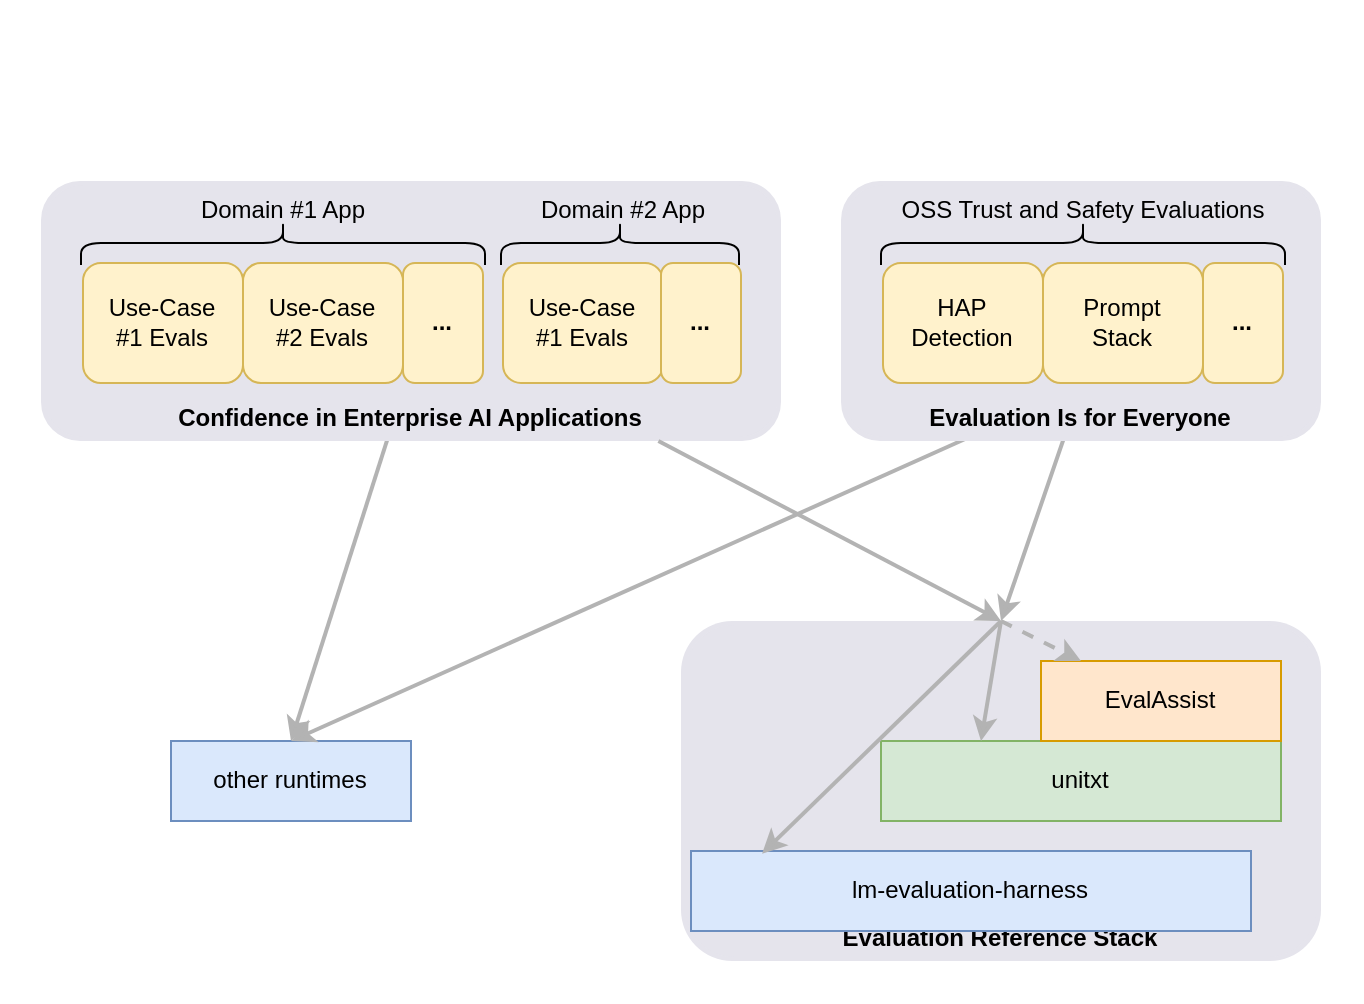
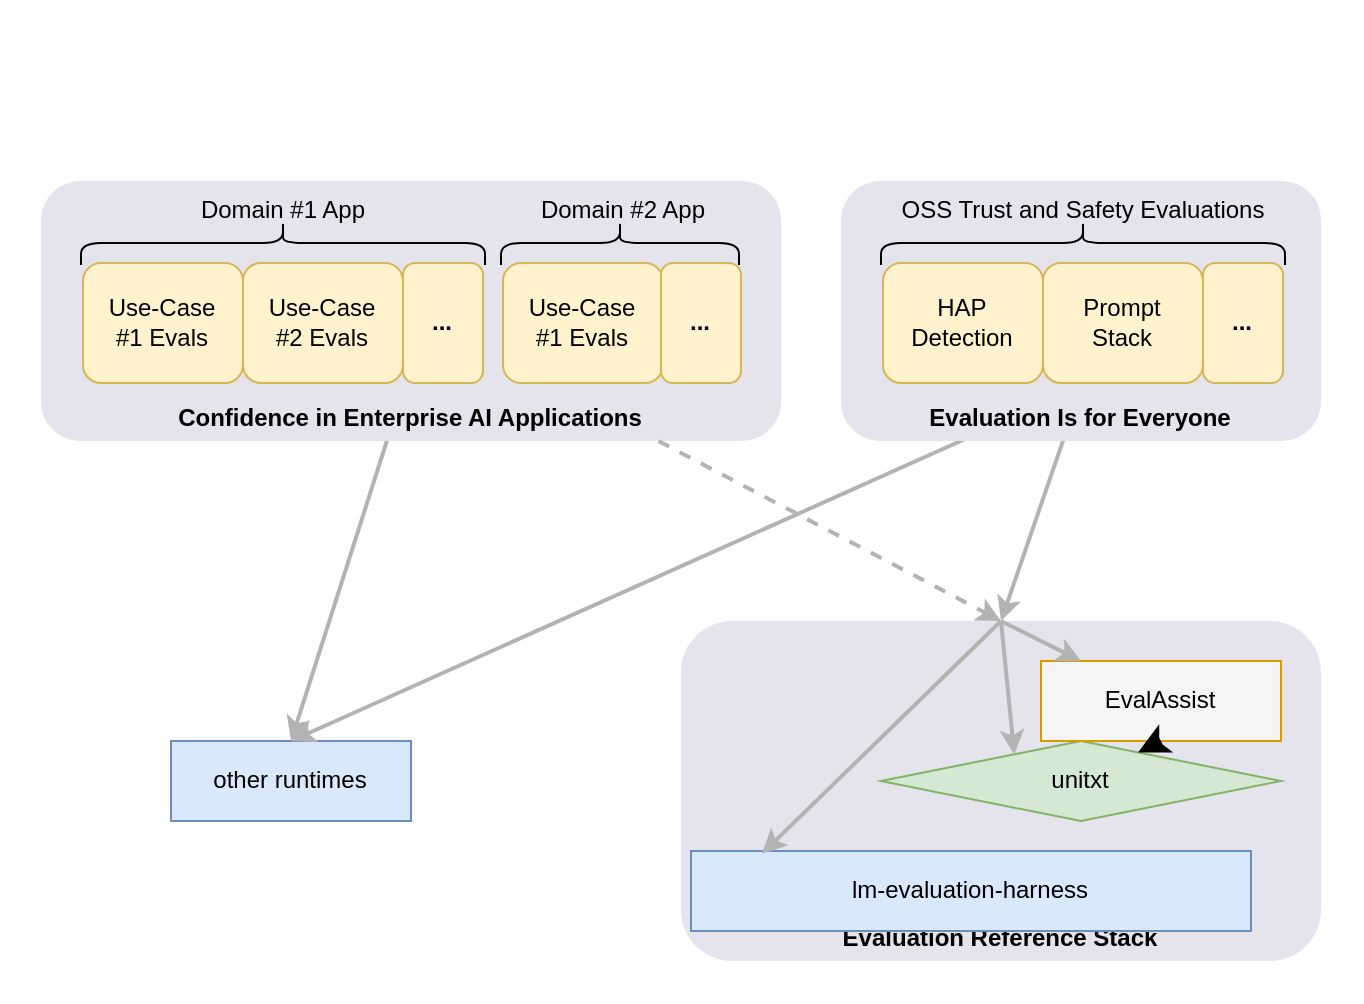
  <mxCell id="0" />
  <mxCell id="1" parent="0" />
  <mxCell id="2" value="" style="endArrow=classic;html=1;rounded=0;exitX=0.464;exitY=0.991;exitDx=0;exitDy=0;strokeWidth=2;exitPerimeter=0;entryX=0.5;entryY=0;entryDx=0;entryDy=0;strokeColor=#B3B3B3;" parent="1" source="32" target="6" edge="1"><mxGeometry width="50" height="50" relative="1" as="geometry"><mxPoint x="740" y="225" as="sourcePoint" /><mxPoint x="700" y="340" as="targetPoint" /></mxGeometry></mxCell>
  <mxCell id="3" value="" style="endArrow=classic;html=1;rounded=0;exitX=0.5;exitY=1;exitDx=0;exitDy=0;strokeWidth=2;entryX=0.5;entryY=0;entryDx=0;entryDy=0;strokeColor=#B3B3B3;" parent="1" target="4" edge="1"><mxGeometry width="50" height="50" relative="1" as="geometry"><mxPoint x="199" y="201" as="sourcePoint" /><mxPoint x="330" y="390" as="targetPoint" /></mxGeometry></mxCell>
  <mxCell id="4" value="other runtimes" style="rounded=0;whiteSpace=wrap;html=1;fillColor=#dae8fc;strokeColor=#6c8ebf;" parent="1" vertex="1"><mxGeometry x="85" y="370" width="120" height="40" as="geometry" /></mxCell>
  <mxCell id="5" value="" style="group;strokeWidth=2;dashed=1;fillColor=none;strokeColor=none;" parent="1" vertex="1" connectable="0"><mxGeometry x="340" y="310" width="320" height="170" as="geometry" /></mxCell>
  <mxCell id="6" value="&lt;b&gt;Evaluation Reference Stack&lt;/b&gt;" style="shape=ext;double=1;rounded=1;whiteSpace=wrap;html=1;verticalAlign=bottom;fillColor=light-dark(#e5e4ec, #3b394a);strokeColor=none;" parent="5" vertex="1"><mxGeometry width="320" height="170" as="geometry" /></mxCell>
  <mxCell id="7" value="lm-evaluation-harness" style="rounded=0;whiteSpace=wrap;html=1;fillColor=#dae8fc;strokeColor=#6c8ebf;" parent="5" vertex="1"><mxGeometry x="5" y="115" width="280" height="40" as="geometry" /></mxCell>
- <mxCell id="8" value="unitxt" style="rounded=0;whiteSpace=wrap;html=1;fillColor=#d5e8d4;strokeColor=#82b366;" parent="5" vertex="1"><mxGeometry x="100" y="60" width="200" height="40" as="geometry" /></mxCell>
- <mxCell id="9" value="EvalAssist" style="rounded=0;whiteSpace=wrap;html=1;fillColor=#ffe6cc;strokeColor=#d79b00;" parent="5" vertex="1"><mxGeometry x="180" y="20" width="120" height="40" as="geometry" /></mxCell>
+ <mxCell id="8" value="unitxt" style="rhombus;whiteSpace=wrap;html=1;fillColor=#d5e8d4;strokeColor=#82b366;" parent="5" vertex="1"><mxGeometry x="100" y="60" width="200" height="40" as="geometry" /></mxCell>
+ <mxCell id="9" value="EvalAssist" style="rounded=0;whiteSpace=wrap;html=1;fillColor=#f5f5f5;strokeColor=#d79b00;" parent="5" vertex="1"><mxGeometry x="180" y="20" width="120" height="40" as="geometry" /></mxCell>
  <mxCell id="10" value="" style="endArrow=classic;html=1;rounded=0;exitX=0.5;exitY=1;exitDx=0;exitDy=0;strokeWidth=3;" parent="5" source="9" target="8" edge="1"><mxGeometry width="50" height="50" relative="1" as="geometry"><mxPoint x="230" y="-10" as="sourcePoint" /><mxPoint x="203" y="30" as="targetPoint" /></mxGeometry></mxCell>
  <mxCell id="11" value="" style="endArrow=classic;html=1;rounded=0;strokeWidth=2;entryX=0.127;entryY=0.033;entryDx=0;entryDy=0;entryPerimeter=0;strokeColor=#B3B3B3;" parent="5" target="7" edge="1"><mxGeometry width="50" height="50" relative="1" as="geometry"><mxPoint x="160" as="sourcePoint" /><mxPoint x="245" y="80" as="targetPoint" /></mxGeometry></mxCell>
  <mxCell id="12" value="" style="endArrow=classic;html=1;rounded=0;strokeWidth=2;entryX=0.25;entryY=0;entryDx=0;entryDy=0;strokeColor=#B3B3B3;" parent="5" target="8" edge="1"><mxGeometry width="50" height="50" relative="1" as="geometry"><mxPoint x="160" as="sourcePoint" /><mxPoint x="150" y="91" as="targetPoint" /></mxGeometry></mxCell>
- <mxCell id="13" value="" style="endArrow=classic;html=1;rounded=0;strokeWidth=2;exitX=0.5;exitY=0;exitDx=0;exitDy=0;strokeColor=#B3B3B3;dashed=1;" parent="5" source="6" target="9" edge="1"><mxGeometry width="50" height="50" relative="1" as="geometry"><mxPoint x="150" as="sourcePoint" /><mxPoint x="140" y="120" as="targetPoint" /></mxGeometry></mxCell>
+ <mxCell id="13" value="" style="endArrow=classic;html=1;rounded=0;strokeWidth=2;exitX=0.5;exitY=0;exitDx=0;exitDy=0;strokeColor=#B3B3B3;" parent="5" source="6" target="9" edge="1"><mxGeometry width="50" height="50" relative="1" as="geometry"><mxPoint x="150" as="sourcePoint" /><mxPoint x="140" y="120" as="targetPoint" /></mxGeometry></mxCell>
  <mxCell id="14" value="" style="endArrow=classic;html=1;rounded=0;strokeWidth=2;entryX=0.5;entryY=0;entryDx=0;entryDy=0;exitX=0.276;exitY=0.978;exitDx=0;exitDy=0;exitPerimeter=0;strokeColor=#B3B3B3;" parent="1" source="32" target="4" edge="1"><mxGeometry width="50" height="50" relative="1" as="geometry"><mxPoint x="740" y="225" as="sourcePoint" /><mxPoint x="570" y="563" as="targetPoint" /></mxGeometry></mxCell>
  <mxCell id="15" value="" style="group" parent="1" vertex="1" connectable="0"><mxGeometry x="20" width="450" height="142" as="geometry" y="80" /></mxCell>
  <mxCell id="16" value="&lt;span style=&quot;text-wrap-mode: nowrap;&quot;&gt;&lt;b&gt;Confidence in&amp;nbsp;&lt;/b&gt;&lt;/span&gt;&lt;b style=&quot;color: light-dark(rgb(0, 0, 0), rgb(255, 255, 255)); text-wrap-mode: nowrap; background-color: transparent;&quot;&gt;Enterprise AI Applications&lt;/b&gt;" style="shape=ext;double=1;rounded=1;whiteSpace=wrap;html=1;verticalAlign=bottom;fillColor=light-dark(#e5e4ec, #3b394a);strokeColor=none;" parent="15" vertex="1"><mxGeometry y="10" width="370" height="130" as="geometry" /></mxCell>
  <mxCell id="17" value="" style="group" parent="15" vertex="1" connectable="0"><mxGeometry x="20" width="202" height="111" as="geometry" /></mxCell>
  <mxCell id="18" value="" style="shape=curlyBracket;whiteSpace=wrap;html=1;rounded=1;flipH=1;labelPosition=right;verticalLabelPosition=middle;align=left;verticalAlign=middle;size=0.5;rotation=270;" parent="17" vertex="1"><mxGeometry x="90" y="-60" width="22" height="202" as="geometry" /></mxCell>
  <mxCell id="19" value="Domain #1 App" style="text;html=1;align=center;verticalAlign=middle;resizable=0;points=[];autosize=1;strokeColor=none;fillColor=none;" parent="17" vertex="1"><mxGeometry x="46" y="10" width="110" height="30" as="geometry" /></mxCell>
  <mxCell id="20" value="" style="group" parent="17" vertex="1" connectable="0"><mxGeometry x="1" y="51" width="200" height="60" as="geometry" /></mxCell>
  <mxCell id="21" value="&lt;b&gt;...&lt;/b&gt;" style="rounded=1;whiteSpace=wrap;html=1;fillColor=#fff2cc;strokeColor=#d6b656;" parent="20" vertex="1"><mxGeometry x="160" width="40" height="60" as="geometry" /></mxCell>
  <mxCell id="22" value="Use-Case&lt;div&gt;#1 Evals&lt;/div&gt;" style="rounded=1;whiteSpace=wrap;html=1;fillColor=#fff2cc;strokeColor=#d6b656;" parent="20" vertex="1"><mxGeometry width="80" height="60" as="geometry" /></mxCell>
  <mxCell id="23" value="Use-Case&lt;div&gt;#2 Evals&lt;/div&gt;" style="rounded=1;whiteSpace=wrap;html=1;fillColor=#fff2cc;strokeColor=#d6b656;" parent="20" vertex="1"><mxGeometry x="80" width="80" height="60" as="geometry" /></mxCell>
  <mxCell id="24" value="" style="endArrow=classic;html=1;rounded=0;exitX=0.5;exitY=1;exitDx=0;exitDy=0;strokeWidth=3;" parent="15" edge="1"><mxGeometry width="50" height="50" relative="1" as="geometry"><mxPoint x="330" y="40" as="sourcePoint" /><mxPoint x="330" y="40" as="targetPoint" /></mxGeometry></mxCell>
  <mxCell id="25" value="" style="shape=curlyBracket;whiteSpace=wrap;html=1;rounded=1;flipH=1;labelPosition=right;verticalLabelPosition=middle;align=left;verticalAlign=middle;size=0.5;rotation=270;" parent="15" vertex="1"><mxGeometry x="278.5" y="-18.5" width="22" height="119" as="geometry" /></mxCell>
  <mxCell id="26" value="Domain #2 App" style="text;html=1;align=center;verticalAlign=middle;resizable=0;points=[];autosize=1;strokeColor=none;fillColor=none;" parent="15" vertex="1"><mxGeometry x="235.5" y="10" width="110" height="30" as="geometry" /></mxCell>
  <mxCell id="27" value="" style="group" parent="15" vertex="1" connectable="0"><mxGeometry x="231" y="51" width="119" height="60" as="geometry" /></mxCell>
  <mxCell id="28" value="Use-Case&lt;div&gt;#1 Evals&lt;/div&gt;" style="rounded=1;whiteSpace=wrap;html=1;fillColor=#fff2cc;strokeColor=#d6b656;" parent="27" vertex="1"><mxGeometry width="80" height="60" as="geometry" /></mxCell>
  <mxCell id="29" value="&lt;b&gt;...&lt;/b&gt;" style="rounded=1;whiteSpace=wrap;html=1;fillColor=#fff2cc;strokeColor=#d6b656;" parent="15" vertex="1"><mxGeometry x="310" y="51" width="40" height="60" as="geometry" /></mxCell>
- <mxCell id="30" value="" style="endArrow=classic;html=1;rounded=0;strokeWidth=2;entryX=0.5;entryY=0;entryDx=0;entryDy=0;strokeColor=#B3B3B3;" parent="1" source="16" target="6" edge="1"><mxGeometry width="50" height="50" relative="1" as="geometry"><mxPoint x="199" y="201" as="sourcePoint" /><mxPoint x="460" y="350" as="targetPoint" /></mxGeometry></mxCell>
+ <mxCell id="30" value="" style="endArrow=classic;html=1;rounded=0;strokeWidth=2;entryX=0.5;entryY=0;entryDx=0;entryDy=0;strokeColor=#B3B3B3;dashed=1;" parent="1" source="16" target="6" edge="1"><mxGeometry width="50" height="50" relative="1" as="geometry"><mxPoint x="199" y="201" as="sourcePoint" /><mxPoint x="460" y="350" as="targetPoint" /></mxGeometry></mxCell>
  <mxCell id="31" value="" style="group" parent="1" vertex="1" connectable="0"><mxGeometry x="420" width="240" height="140" as="geometry" y="80" /></mxCell>
  <mxCell id="32" value="&lt;span style=&quot;text-wrap-mode: nowrap;&quot;&gt;&lt;b&gt;Evaluation Is for Everyone&lt;/b&gt;&lt;/span&gt;" style="shape=ext;double=1;rounded=1;whiteSpace=wrap;html=1;verticalAlign=bottom;fillColor=light-dark(#e5e4ec, #3b394a);strokeColor=none;" parent="31" vertex="1"><mxGeometry y="10" width="240" height="130" as="geometry" /></mxCell>
  <mxCell id="33" value="" style="group" parent="31" vertex="1" connectable="0"><mxGeometry x="20" width="202" height="111" as="geometry" /></mxCell>
  <mxCell id="34" value="" style="shape=curlyBracket;whiteSpace=wrap;html=1;rounded=1;flipH=1;labelPosition=right;verticalLabelPosition=middle;align=left;verticalAlign=middle;size=0.5;rotation=270;" parent="33" vertex="1"><mxGeometry x="90" y="-60" width="22" height="202" as="geometry" /></mxCell>
  <mxCell id="35" value="OSS Trust and Safety Evaluations" style="text;html=1;align=center;verticalAlign=middle;resizable=0;points=[];autosize=1;strokeColor=none;fillColor=none;" parent="33" vertex="1"><mxGeometry x="1" y="10" width="200" height="30" as="geometry" /></mxCell>
  <mxCell id="36" value="" style="group" parent="33" vertex="1" connectable="0"><mxGeometry x="1" y="51" width="200" height="60" as="geometry" /></mxCell>
  <mxCell id="37" value="&lt;b&gt;...&lt;/b&gt;" style="rounded=1;whiteSpace=wrap;html=1;fillColor=#fff2cc;strokeColor=#d6b656;" parent="36" vertex="1"><mxGeometry x="160" width="40" height="60" as="geometry" /></mxCell>
  <mxCell id="38" value="HAP&lt;div&gt;Detection&lt;/div&gt;" style="rounded=1;whiteSpace=wrap;html=1;fillColor=#fff2cc;strokeColor=#d6b656;" parent="36" vertex="1"><mxGeometry width="80" height="60" as="geometry" /></mxCell>
  <mxCell id="39" value="Prompt&lt;div&gt;Stack&lt;/div&gt;" style="rounded=1;whiteSpace=wrap;html=1;fillColor=#fff2cc;strokeColor=#d6b656;" parent="36" vertex="1"><mxGeometry x="80" width="80" height="60" as="geometry" /></mxCell>
